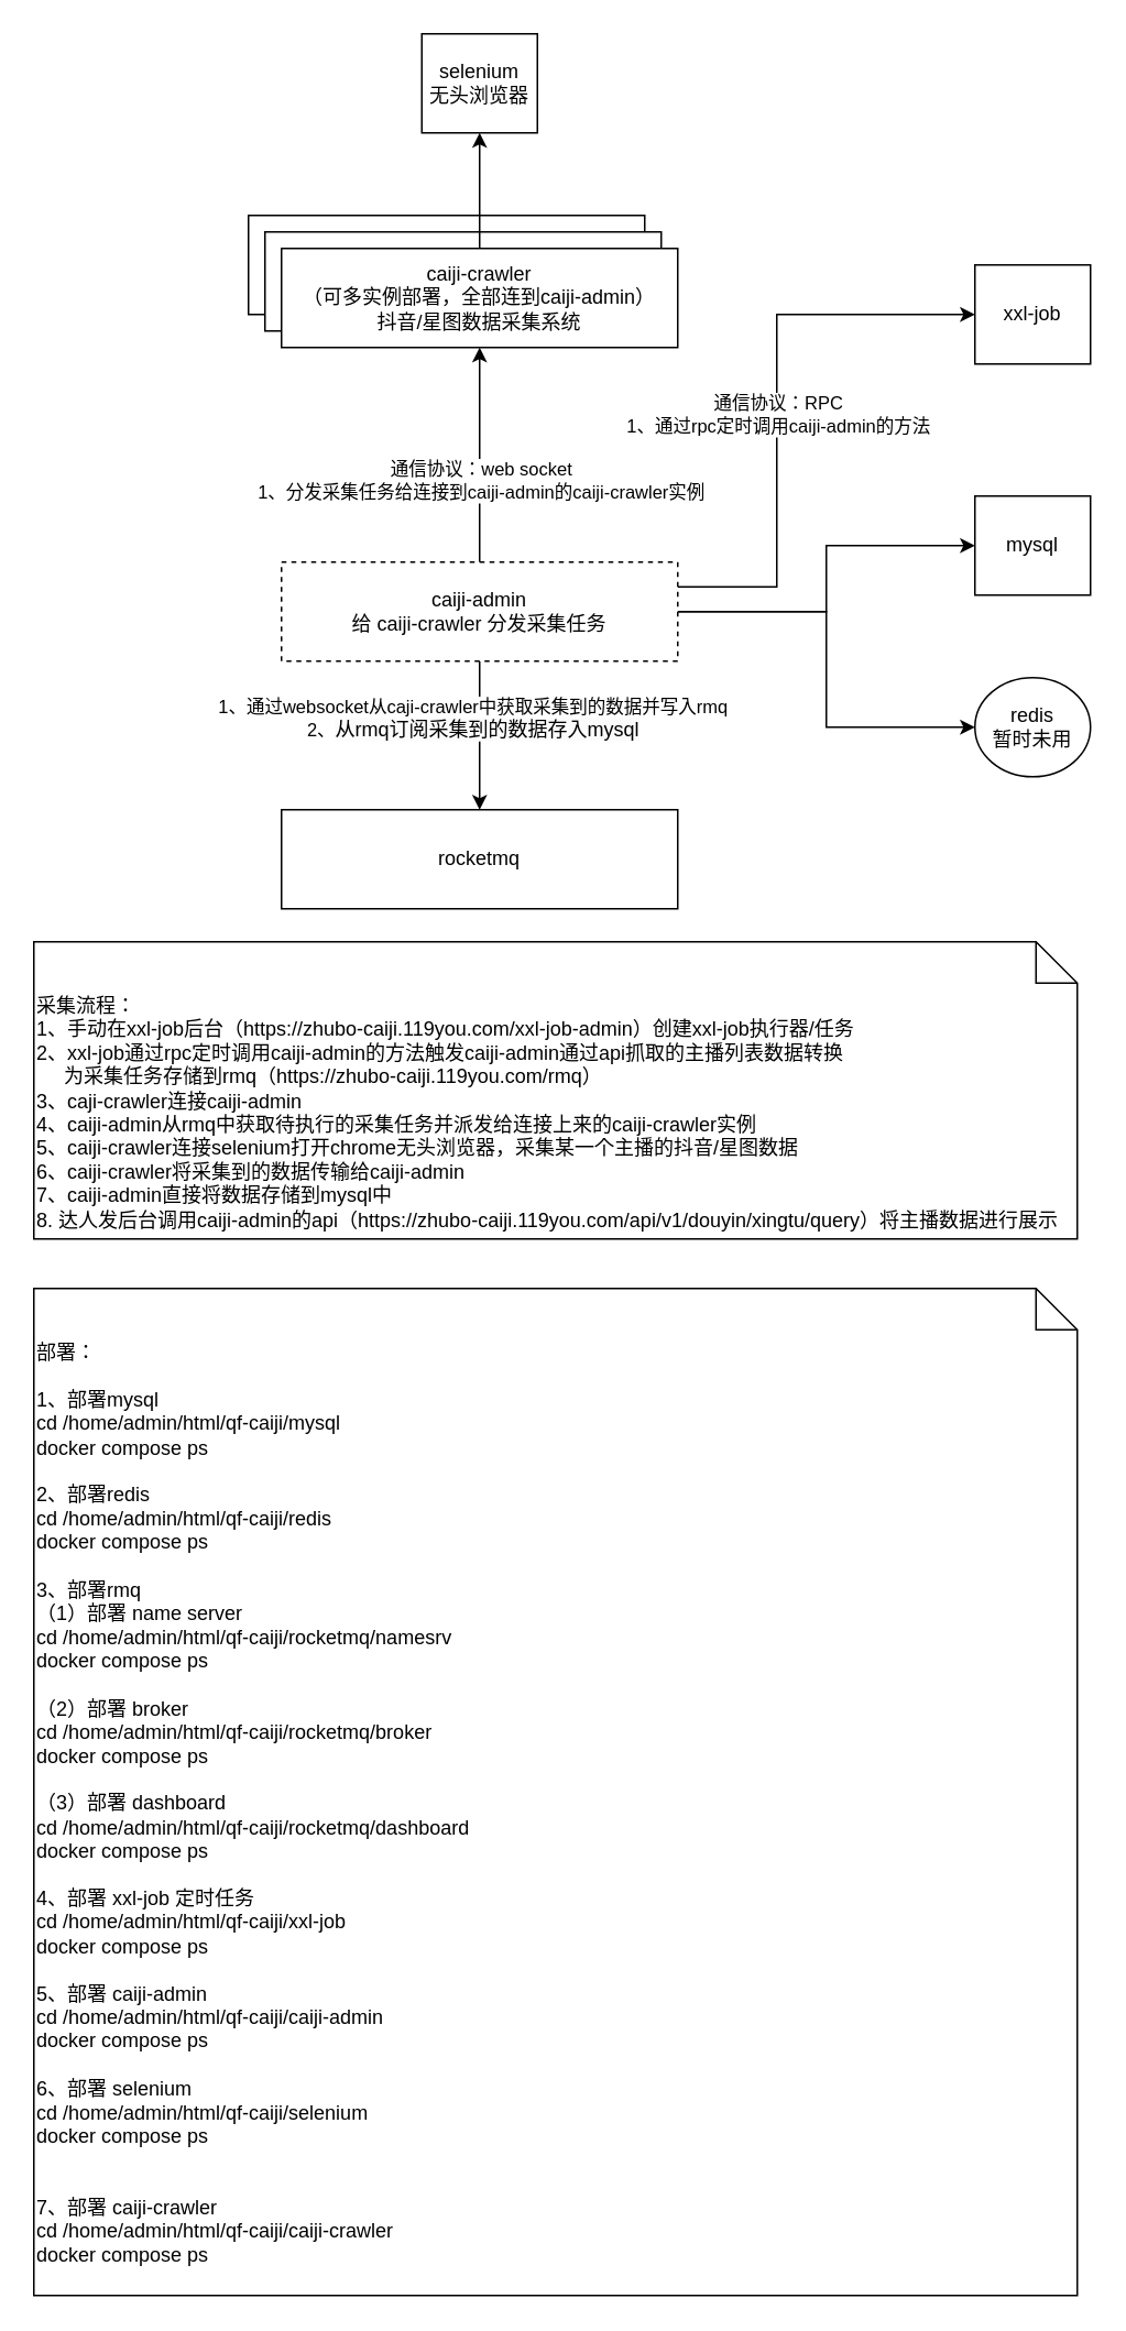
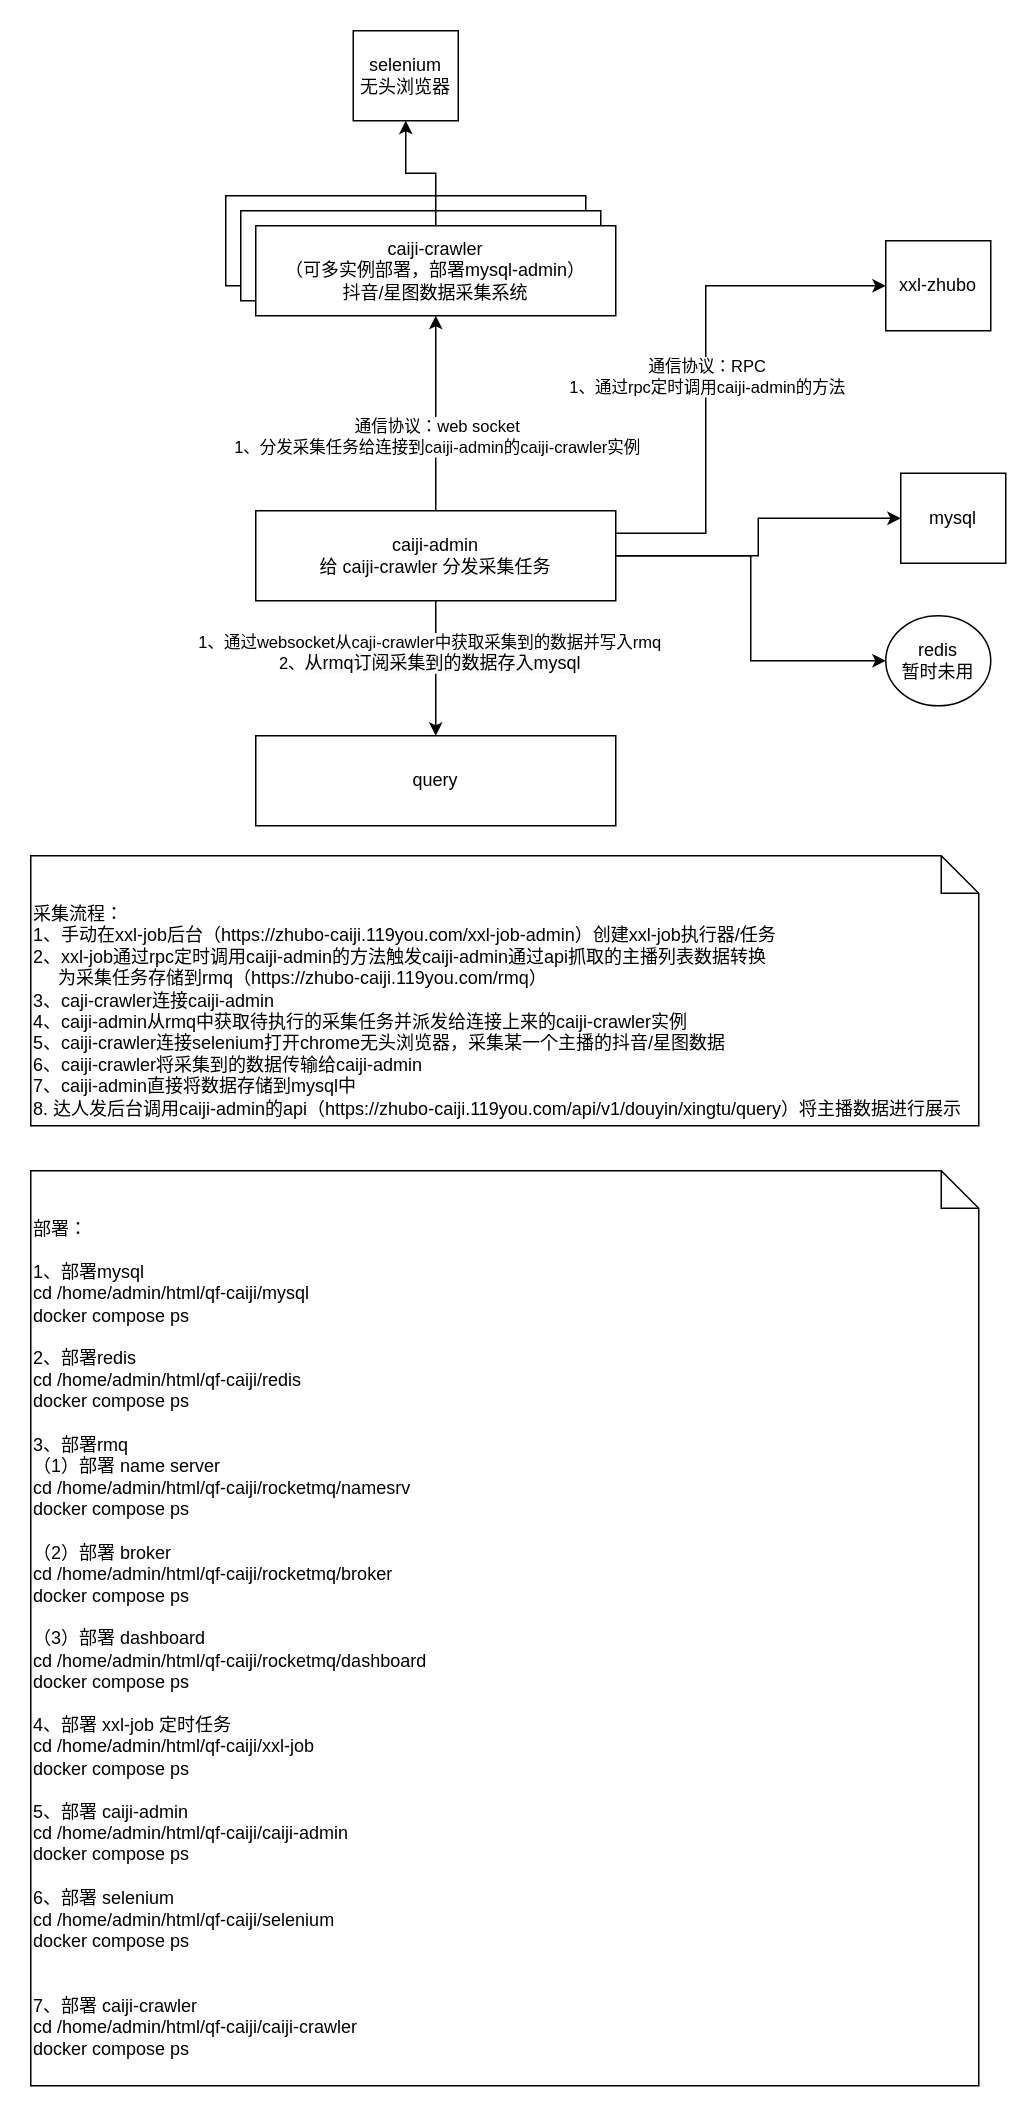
  <mxCell id="0" />
  <mxCell id="1" parent="0" />
  <mxCell id="2" style="edgeStyle=orthogonalEdgeStyle;rounded=0;orthogonalLoop=1;jettySize=auto;html=1;exitX=0.5;exitY=0;exitDx=0;exitDy=0;entryX=0.5;entryY=1;entryDx=0;entryDy=0;" edge="1" parent="1" source="10" target="15"><mxGeometry relative="1" as="geometry"><mxPoint x="290" y="200" as="targetPoint" /></mxGeometry></mxCell>
  <mxCell id="3" value="通信协议：web socket&lt;br&gt;1、分发采集任务给连接到caiji-admin的caiji-crawler实例" style="edgeLabel;html=1;align=center;verticalAlign=middle;resizable=0;points=[];" vertex="1" connectable="0" parent="2"><mxGeometry x="-0.293" relative="1" as="geometry"><mxPoint y="-4" as="offset" /></mxGeometry></mxCell>
  <mxCell id="4" style="edgeStyle=orthogonalEdgeStyle;rounded=0;orthogonalLoop=1;jettySize=auto;html=1;exitX=0.5;exitY=1;exitDx=0;exitDy=0;entryX=0.5;entryY=0;entryDx=0;entryDy=0;" edge="1" parent="1" source="10" target="11"><mxGeometry relative="1" as="geometry" /></mxCell>
  <mxCell id="5" value="1、通过websocket从caji-crawler中获取采集到的数据并写入rmq&lt;br&gt;2、&lt;span style=&quot;font-size: 12px; background-color: rgb(251, 251, 251);&quot;&gt;从rmq订阅采集到的数据存入mysql&lt;/span&gt;" style="edgeLabel;html=1;align=center;verticalAlign=middle;resizable=0;points=[];" vertex="1" connectable="0" parent="4"><mxGeometry x="-0.242" y="-5" relative="1" as="geometry"><mxPoint as="offset" /></mxGeometry></mxCell>
  <mxCell id="6" style="edgeStyle=orthogonalEdgeStyle;rounded=0;orthogonalLoop=1;jettySize=auto;html=1;exitX=1;exitY=0.5;exitDx=0;exitDy=0;entryX=0;entryY=0.5;entryDx=0;entryDy=0;" edge="1" parent="1" source="10" target="16"><mxGeometry relative="1" as="geometry" /></mxCell>
  <mxCell id="7" style="edgeStyle=orthogonalEdgeStyle;rounded=0;orthogonalLoop=1;jettySize=auto;html=1;exitX=1;exitY=0.5;exitDx=0;exitDy=0;entryX=0;entryY=0.5;entryDx=0;entryDy=0;" edge="1" parent="1" source="10" target="17"><mxGeometry relative="1" as="geometry" /></mxCell>
  <mxCell id="8" style="edgeStyle=orthogonalEdgeStyle;rounded=0;orthogonalLoop=1;jettySize=auto;html=1;exitX=1;exitY=0.25;exitDx=0;exitDy=0;entryX=0;entryY=0.5;entryDx=0;entryDy=0;" edge="1" parent="1" source="10" target="18"><mxGeometry x="-0.043" y="30" relative="1" as="geometry"><Array as="points"><mxPoint x="470" y="355" /><mxPoint x="470" y="190" /></Array><mxPoint as="offset" /></mxGeometry></mxCell>
  <mxCell id="9" value="通信协议：RPC&lt;br&gt;1、通过rpc定时调用caiji-admin的方法" style="edgeLabel;html=1;align=center;verticalAlign=middle;resizable=0;points=[];" vertex="1" connectable="0" parent="8"><mxGeometry x="-0.095" relative="1" as="geometry"><mxPoint y="-9" as="offset" /></mxGeometry></mxCell>
- <mxCell id="10" value="caiji-admin&lt;br&gt;给&amp;nbsp;&lt;span style=&quot;background-color: initial;&quot;&gt;caiji-crawler 分发采集任务&lt;br&gt;&lt;/span&gt;" style="rounded=0;whiteSpace=wrap;html=1;dashed=1;" vertex="1" parent="1"><mxGeometry x="170" y="340" width="240" height="60" as="geometry" /></mxCell>
- <mxCell id="11" value="rocketmq" style="rounded=0;whiteSpace=wrap;html=1;" vertex="1" parent="1"><mxGeometry x="170" y="490" width="240" height="60" as="geometry" /></mxCell>
+ <mxCell id="10" value="caiji-admin&lt;br&gt;给&amp;nbsp;&lt;span style=&quot;background-color: initial;&quot;&gt;caiji-crawler 分发采集任务&lt;br&gt;&lt;/span&gt;" style="rounded=0;whiteSpace=wrap;html=1;" vertex="1" parent="1"><mxGeometry x="170" y="340" width="240" height="60" as="geometry" /></mxCell>
+ <mxCell id="11" value="query" style="rounded=0;whiteSpace=wrap;html=1;" vertex="1" parent="1"><mxGeometry x="170" y="490" width="240" height="60" as="geometry" /></mxCell>
  <mxCell id="12" value="caiji-crawler&lt;br&gt;抖音/星图数据采集系统" style="rounded=0;whiteSpace=wrap;html=1;" vertex="1" parent="1"><mxGeometry x="150" y="130" width="240" height="60" as="geometry" /></mxCell>
  <mxCell id="13" value="caiji-crawler&lt;br&gt;抖音/星图数据采集系统" style="rounded=0;whiteSpace=wrap;html=1;" vertex="1" parent="1"><mxGeometry x="160" y="140" width="240" height="60" as="geometry" /></mxCell>
  <mxCell id="14" style="edgeStyle=orthogonalEdgeStyle;rounded=0;orthogonalLoop=1;jettySize=auto;html=1;exitX=0.5;exitY=0;exitDx=0;exitDy=0;entryX=0.5;entryY=1;entryDx=0;entryDy=0;" edge="1" parent="1" source="15" target="19"><mxGeometry relative="1" as="geometry" /></mxCell>
- <mxCell id="15" value="caiji-crawler&lt;br&gt;（可多实例部署，全部连到caiji-admin）&lt;br&gt;抖音/星图数据采集系统" style="rounded=0;whiteSpace=wrap;html=1;" vertex="1" parent="1"><mxGeometry x="170" y="150" width="240" height="60" as="geometry" /></mxCell>
- <mxCell id="16" value="mysql" style="rounded=0;whiteSpace=wrap;html=1;" vertex="1" parent="1"><mxGeometry x="590" y="300" width="70" height="60" as="geometry" /></mxCell>
+ <mxCell id="15" value="caiji-crawler&lt;br&gt;（可多实例部署，部署mysql-admin）&lt;br&gt;抖音/星图数据采集系统" style="rounded=0;whiteSpace=wrap;html=1;" vertex="1" parent="1"><mxGeometry x="170" y="150" width="240" height="60" as="geometry" /></mxCell>
+ <mxCell id="16" value="mysql" style="rounded=0;whiteSpace=wrap;html=1;" vertex="1" parent="1"><mxGeometry x="600" y="315" width="70" height="60" as="geometry" /></mxCell>
  <mxCell id="17" value="redis&lt;br&gt;暂时未用" style="ellipse;whiteSpace=wrap;html=1;" vertex="1" parent="1"><mxGeometry x="590" y="410" width="70" height="60" as="geometry" /></mxCell>
- <mxCell id="18" value="xxl-job" style="rounded=0;whiteSpace=wrap;html=1;" vertex="1" parent="1"><mxGeometry x="590" y="160" width="70" height="60" as="geometry" /></mxCell>
- <mxCell id="19" value="selenium&lt;br&gt;无头浏览器" style="rounded=0;whiteSpace=wrap;html=1;" vertex="1" parent="1"><mxGeometry x="255" y="20" width="70" height="60" as="geometry" /></mxCell>
+ <mxCell id="18" value="xxl-zhubo" style="rounded=0;whiteSpace=wrap;html=1;" vertex="1" parent="1"><mxGeometry x="590" y="160" width="70" height="60" as="geometry" /></mxCell>
+ <mxCell id="19" value="selenium&lt;br&gt;无头浏览器" style="rounded=0;whiteSpace=wrap;html=1;" vertex="1" parent="1"><mxGeometry x="235" y="20" width="70" height="60" as="geometry" /></mxCell>
  <mxCell id="20" value="采集流程：&lt;br&gt;1、手动在xxl-job后台（https://zhubo-caiji.119you.com/xxl-job-admin）创建xxl-job执行器/任务&lt;br&gt;2、xxl-job通过rpc定时调用caiji-admin的方法触发caiji-admin通过api抓取的主播列表数据转换&lt;br&gt;&amp;nbsp; &amp;nbsp; &amp;nbsp;为采集任务存储到rmq（https://zhubo-caiji.119you.com/rmq）&lt;br&gt;3、caji-crawler连接caiji-admin&lt;br&gt;4、caiji-admin从rmq中获取待执行的采集任务并派发给连接上来的caiji-crawler实例&lt;br&gt;5、caiji-crawler连接selenium打开chrome无头浏览器，采集某一个主播的抖音/星图数据&lt;br&gt;6、caiji-crawler将采集到的数据传输给caiji-admin&lt;br&gt;7、caiji-admin直接将数据存储到mysql中&lt;br&gt;8. 达人发后台调用caiji-admin的api（https://zhubo-caiji.119you.com/api/v1/douyin/xingtu/query）将主播数据进行展示" style="shape=note2;boundedLbl=1;whiteSpace=wrap;html=1;size=25;verticalAlign=top;align=left;" vertex="1" parent="1"><mxGeometry x="20" y="570" width="632" height="180" as="geometry" /></mxCell>
  <mxCell id="21" value="部署：&lt;br&gt;&lt;br&gt;1、部署mysql&lt;br&gt;cd /home/admin/html/qf-caiji/mysql&lt;br&gt;docker compose ps&lt;br&gt;&lt;br&gt;2、部署redis&lt;br&gt;cd&amp;nbsp;/home/admin/html/qf-caiji/redis&lt;br&gt;docker compose ps&lt;br&gt;&lt;br&gt;3、部署rmq&lt;br&gt;（1）部署 name server&lt;br&gt;cd /home/admin/html/qf-caiji/rocketmq/namesrv&lt;br&gt;docker compose ps&lt;br&gt;&lt;br&gt;（2）部署 broker&lt;br&gt;cd&amp;nbsp;/home/admin/html/qf-caiji/rocketmq/broker&lt;br&gt;docker compose ps&lt;br&gt;&lt;br&gt;（3）部署 dashboard&lt;br&gt;cd&amp;nbsp;/home/admin/html/qf-caiji/rocketmq/dashboard&lt;br style=&quot;border-color: var(--border-color);&quot;&gt;docker compose ps&lt;br&gt;&lt;br&gt;4、部署 xxl-job 定时任务&lt;br&gt;cd&amp;nbsp;/home/admin/html/qf-caiji/xxl-job&lt;br&gt;docker compose ps&lt;br&gt;&lt;br&gt;5、部署&amp;nbsp;caiji-admin&lt;br&gt;cd&amp;nbsp;/home/admin/html/qf-caiji/caiji-admin&lt;br style=&quot;border-color: var(--border-color);&quot;&gt;docker compose ps&lt;br&gt;&lt;br&gt;6、部署&amp;nbsp;selenium&lt;br&gt;cd&amp;nbsp;/home/admin/html/qf-caiji/selenium&lt;br style=&quot;border-color: var(--border-color);&quot;&gt;docker compose ps&lt;br&gt;&lt;br style=&quot;border-color: var(--border-color);&quot;&gt;&lt;br style=&quot;border-color: var(--border-color);&quot;&gt;7、部署&amp;nbsp;&lt;span style=&quot;background-color: initial;&quot;&gt;caiji-crawler&lt;/span&gt;&lt;br&gt;cd&amp;nbsp;/home/admin/html/qf-caiji/&lt;span style=&quot;background-color: initial;&quot;&gt;caiji-crawler&lt;/span&gt;&lt;br&gt;docker compose ps" style="shape=note2;boundedLbl=1;whiteSpace=wrap;html=1;size=25;verticalAlign=top;align=left;" vertex="1" parent="1"><mxGeometry x="20" y="780" width="632" height="610" as="geometry" /></mxCell>
